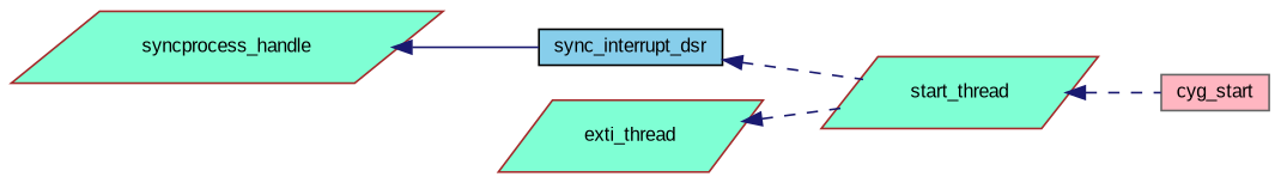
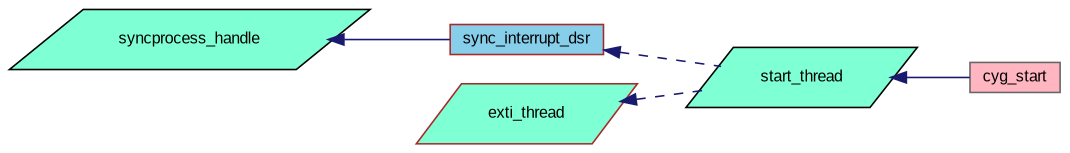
  digraph {
    fontname="Liberation Sans"
    rankdir=LR
    node [color=black fillcolor=aquamarine fontname="Liberation Sans" fontsize=10 shape=parallelogram style=filled]
    edge [color=midnightblue dir=back fontname="Liberation Sans" fontsize=10 labelfontname=Helvetica labelfontsize=10 style=solid]
-   n1 [color=brown fontcolor=black height=0.2 label=syncprocess_handle width=0.4]
-   n2 [fillcolor=skyblue height=0.2 label=sync_interrupt_dsr shape=box width=0.4]
-   n3 [color=brown height=0.2 label=start_thread width=0.4]
+   n1 [fontcolor=black height=0.2 label=syncprocess_handle width=0.4]
+   n2 [color=brown fillcolor=skyblue height=0.2 label=sync_interrupt_dsr shape=box width=0.4]
+   n3 [height=0.2 label=start_thread width=0.4]
    n4 [color=brown height=0.2 label=exti_thread width=0.4]
    n5 [color=gray40 fillcolor=lightpink height=0.2 label=cyg_start shape=box width=0.4]
    n1 -> n2
    n2 -> n3 [style=dashed]
-   n3 -> n5 [style=dashed]
+   n3 -> n5
    n4 -> n3 [style=dashed]
  }
